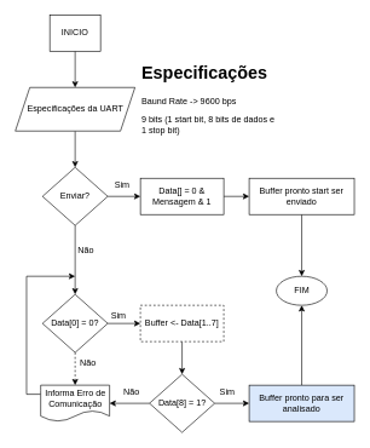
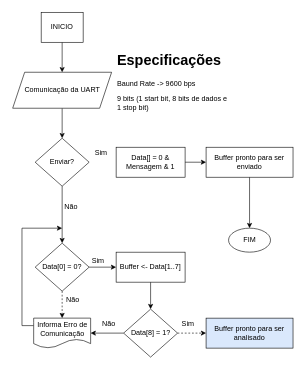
  <mxCell id="0" />
  <mxCell id="1" parent="0" />
  <mxCell id="2" style="edgeStyle=orthogonalEdgeStyle;rounded=0;orthogonalLoop=1;jettySize=auto;html=1;exitX=0.5;exitY=1;exitDx=0;exitDy=0;entryX=0.5;entryY=0;entryDx=0;entryDy=0;" edge="1" parent="1" source="3" target="5"><mxGeometry relative="1" as="geometry" /></mxCell>
  <mxCell id="3" value="INICIO" style="whiteSpace=wrap;html=1;rounded=0;" vertex="1" parent="1"><mxGeometry x="68" y="20" width="70" height="50" as="geometry" /></mxCell>
  <mxCell id="4" style="edgeStyle=orthogonalEdgeStyle;rounded=0;orthogonalLoop=1;jettySize=auto;html=1;" edge="1" parent="1" source="5" target="26"><mxGeometry relative="1" as="geometry" /></mxCell>
- <mxCell id="5" value="Especificações da UART" style="shape=parallelogram;perimeter=parallelogramPerimeter;whiteSpace=wrap;html=1;fixedSize=1;" vertex="1" parent="1"><mxGeometry x="20.5" y="120" width="165" height="60" as="geometry" /></mxCell>
+ <mxCell id="5" value="Comunicação da UART" style="shape=parallelogram;perimeter=parallelogramPerimeter;whiteSpace=wrap;html=1;fixedSize=1;" vertex="1" parent="1"><mxGeometry x="20.5" y="120" width="165" height="60" as="geometry" /></mxCell>
  <mxCell id="6" value="&lt;h1 style=&quot;margin-top: 0px;&quot;&gt;Especificações&lt;/h1&gt;&lt;p&gt;Baund Rate -&amp;gt; 9600 bps&amp;nbsp;&lt;/p&gt;&lt;p&gt;&lt;span style=&quot;background-color: initial;&quot;&gt;9 bits (1 start bit, 8 bits de dados e 1 stop bit)&lt;/span&gt;&lt;/p&gt;&lt;p&gt;&lt;span style=&quot;background-color: initial;&quot;&gt;Enviar ou Receber&lt;/span&gt;&lt;/p&gt;&lt;p&gt;&lt;span style=&quot;background-color: initial;&quot;&gt;&lt;br&gt;&lt;/span&gt;&lt;/p&gt;&lt;p&gt;&lt;br&gt;&lt;/p&gt;" style="text;html=1;whiteSpace=wrap;overflow=hidden;rounded=0;" vertex="1" parent="1"><mxGeometry x="193" y="80" width="190" height="110" as="geometry" /></mxCell>
  <mxCell id="7" style="edgeStyle=orthogonalEdgeStyle;rounded=0;orthogonalLoop=1;jettySize=auto;html=1;exitX=0.5;exitY=1;exitDx=0;exitDy=0;entryX=0.5;entryY=0;entryDx=0;entryDy=0;dashed=1;" edge="1" parent="1" source="9" target="21"><mxGeometry relative="1" as="geometry" /></mxCell>
  <mxCell id="8" style="edgeStyle=orthogonalEdgeStyle;rounded=0;orthogonalLoop=1;jettySize=auto;html=1;exitX=1;exitY=0.5;exitDx=0;exitDy=0;entryX=0;entryY=0.5;entryDx=0;entryDy=0;" edge="1" parent="1" source="9" target="11"><mxGeometry relative="1" as="geometry" /></mxCell>
  <mxCell id="9" value="Data[0] = 0?" style="rhombus;whiteSpace=wrap;html=1;" vertex="1" parent="1"><mxGeometry x="58" y="405" width="90" height="80" as="geometry" /></mxCell>
  <mxCell id="10" style="edgeStyle=orthogonalEdgeStyle;rounded=0;orthogonalLoop=1;jettySize=auto;html=1;exitX=0.5;exitY=1;exitDx=0;exitDy=0;entryX=0.5;entryY=0;entryDx=0;entryDy=0;" edge="1" parent="1" source="11" target="14"><mxGeometry relative="1" as="geometry" /></mxCell>
- <mxCell id="11" value="Buffer &amp;lt;- Data[1..7]" style="rounded=0;whiteSpace=wrap;html=1;dashed=1;" vertex="1" parent="1"><mxGeometry x="193" y="420" width="115" height="50" as="geometry" /></mxCell>
- <mxCell id="12" style="edgeStyle=orthogonalEdgeStyle;rounded=0;orthogonalLoop=1;jettySize=auto;html=1;exitX=1;exitY=0.5;exitDx=0;exitDy=0;entryX=0;entryY=0.5;entryDx=0;entryDy=0;" edge="1" parent="1" source="14" target="17"><mxGeometry relative="1" as="geometry" /></mxCell>
+ <mxCell id="11" value="Buffer &amp;lt;- Data[1..7]" style="rounded=0;whiteSpace=wrap;html=1;" vertex="1" parent="1"><mxGeometry x="193" y="420" width="115" height="50" as="geometry" /></mxCell>
+ <mxCell id="12" style="edgeStyle=orthogonalEdgeStyle;rounded=0;orthogonalLoop=1;jettySize=auto;html=1;exitX=1;exitY=0.5;exitDx=0;exitDy=0;entryX=0;entryY=0.5;entryDx=0;entryDy=0;dashed=1;" edge="1" parent="1" source="14" target="17"><mxGeometry relative="1" as="geometry" /></mxCell>
  <mxCell id="13" style="edgeStyle=orthogonalEdgeStyle;rounded=0;orthogonalLoop=1;jettySize=auto;html=1;exitX=0;exitY=0.5;exitDx=0;exitDy=0;entryX=1;entryY=0.5;entryDx=0;entryDy=0;" edge="1" parent="1" source="14" target="21"><mxGeometry relative="1" as="geometry"><mxPoint x="165.5" y="555" as="targetPoint" /></mxGeometry></mxCell>
  <mxCell id="14" value="Data[8] = 1?" style="rhombus;whiteSpace=wrap;html=1;" vertex="1" parent="1"><mxGeometry x="205.5" y="515" width="90" height="80" as="geometry" /></mxCell>
  <mxCell id="15" value="Sim" style="text;html=1;align=center;verticalAlign=middle;whiteSpace=wrap;rounded=0;" vertex="1" parent="1"><mxGeometry x="133" y="420" width="60" height="30" as="geometry" /></mxCell>
- <mxCell id="16" style="edgeStyle=orthogonalEdgeStyle;rounded=0;orthogonalLoop=1;jettySize=auto;html=1;exitX=0.5;exitY=0;exitDx=0;exitDy=0;entryX=0.5;entryY=1;entryDx=0;entryDy=0;" edge="1" parent="1" source="17" target="19"><mxGeometry relative="1" as="geometry" /></mxCell>
  <mxCell id="17" value="Buffer pronto para ser analisado" style="rounded=0;whiteSpace=wrap;html=1;fillColor=#dae8fc;" vertex="1" parent="1"><mxGeometry x="343" y="530" width="145" height="50" as="geometry" /></mxCell>
  <mxCell id="18" value="Sim" style="text;html=1;align=center;verticalAlign=middle;whiteSpace=wrap;rounded=0;" vertex="1" parent="1"><mxGeometry x="283" y="525" width="60" height="30" as="geometry" /></mxCell>
  <mxCell id="19" value="FIM" style="ellipse;whiteSpace=wrap;html=1;" vertex="1" parent="1"><mxGeometry x="380.5" y="380" width="70" height="40" as="geometry" /></mxCell>
  <mxCell id="20" style="edgeStyle=orthogonalEdgeStyle;rounded=0;orthogonalLoop=1;jettySize=auto;html=1;exitX=0;exitY=0.25;exitDx=0;exitDy=0;" edge="1" parent="1" source="21"><mxGeometry relative="1" as="geometry"><mxPoint x="103" y="380" as="targetPoint" /><Array as="points"><mxPoint x="36" y="543" /><mxPoint x="36" y="380" /></Array></mxGeometry></mxCell>
  <mxCell id="21" value="Informa Erro de Comunicação" style="shape=document;whiteSpace=wrap;html=1;boundedLbl=1;" vertex="1" parent="1"><mxGeometry x="55.5" y="530" width="95" height="50" as="geometry" /></mxCell>
  <mxCell id="22" value="Não" style="text;html=1;align=center;verticalAlign=middle;whiteSpace=wrap;rounded=0;" vertex="1" parent="1"><mxGeometry x="150.5" y="525" width="60" height="30" as="geometry" /></mxCell>
  <mxCell id="23" value="Não" style="text;html=1;align=center;verticalAlign=middle;whiteSpace=wrap;rounded=0;" vertex="1" parent="1"><mxGeometry x="90.5" y="485" width="60" height="30" as="geometry" /></mxCell>
  <mxCell id="24" style="edgeStyle=orthogonalEdgeStyle;rounded=0;orthogonalLoop=1;jettySize=auto;html=1;entryX=0.5;entryY=0;entryDx=0;entryDy=0;" edge="1" parent="1" source="26" target="9"><mxGeometry relative="1" as="geometry" /></mxCell>
- <mxCell id="25" style="edgeStyle=orthogonalEdgeStyle;rounded=0;orthogonalLoop=1;jettySize=auto;html=1;exitX=1;exitY=0.5;exitDx=0;exitDy=0;entryX=0;entryY=0.5;entryDx=0;entryDy=0;" edge="1" parent="1" source="26" target="29"><mxGeometry relative="1" as="geometry" /></mxCell>
  <mxCell id="26" value="Enviar?" style="rhombus;whiteSpace=wrap;html=1;" vertex="1" parent="1"><mxGeometry x="58" y="230" width="90" height="80" as="geometry" /></mxCell>
  <mxCell id="27" value="Não" style="text;html=1;align=center;verticalAlign=middle;whiteSpace=wrap;rounded=0;" vertex="1" parent="1"><mxGeometry x="88" y="330" width="60" height="30" as="geometry" /></mxCell>
  <mxCell id="28" style="edgeStyle=orthogonalEdgeStyle;rounded=0;orthogonalLoop=1;jettySize=auto;html=1;exitX=1;exitY=0.5;exitDx=0;exitDy=0;entryX=0;entryY=0.5;entryDx=0;entryDy=0;" edge="1" parent="1" source="29" target="32"><mxGeometry relative="1" as="geometry" /></mxCell>
  <mxCell id="29" value="Data[] = 0 &amp;amp; Mensagem &amp;amp; 1" style="rounded=0;whiteSpace=wrap;html=1;" vertex="1" parent="1"><mxGeometry x="193" y="245" width="115" height="50" as="geometry" /></mxCell>
  <mxCell id="30" value="Sim" style="text;html=1;align=center;verticalAlign=middle;whiteSpace=wrap;rounded=0;" vertex="1" parent="1"><mxGeometry x="138" y="240" width="60" height="30" as="geometry" /></mxCell>
  <mxCell id="31" style="edgeStyle=orthogonalEdgeStyle;rounded=0;orthogonalLoop=1;jettySize=auto;html=1;exitX=0.5;exitY=1;exitDx=0;exitDy=0;entryX=0.5;entryY=0;entryDx=0;entryDy=0;" edge="1" parent="1" source="32" target="19"><mxGeometry relative="1" as="geometry" /></mxCell>
- <mxCell id="32" value="Buffer pronto start ser enviado" style="rounded=0;whiteSpace=wrap;html=1;" vertex="1" parent="1"><mxGeometry x="343" y="245" width="145" height="50" as="geometry" /></mxCell>
+ <mxCell id="32" value="Buffer pronto para ser enviado" style="rounded=0;whiteSpace=wrap;html=1;" vertex="1" parent="1"><mxGeometry x="343" y="245" width="145" height="50" as="geometry" /></mxCell>
